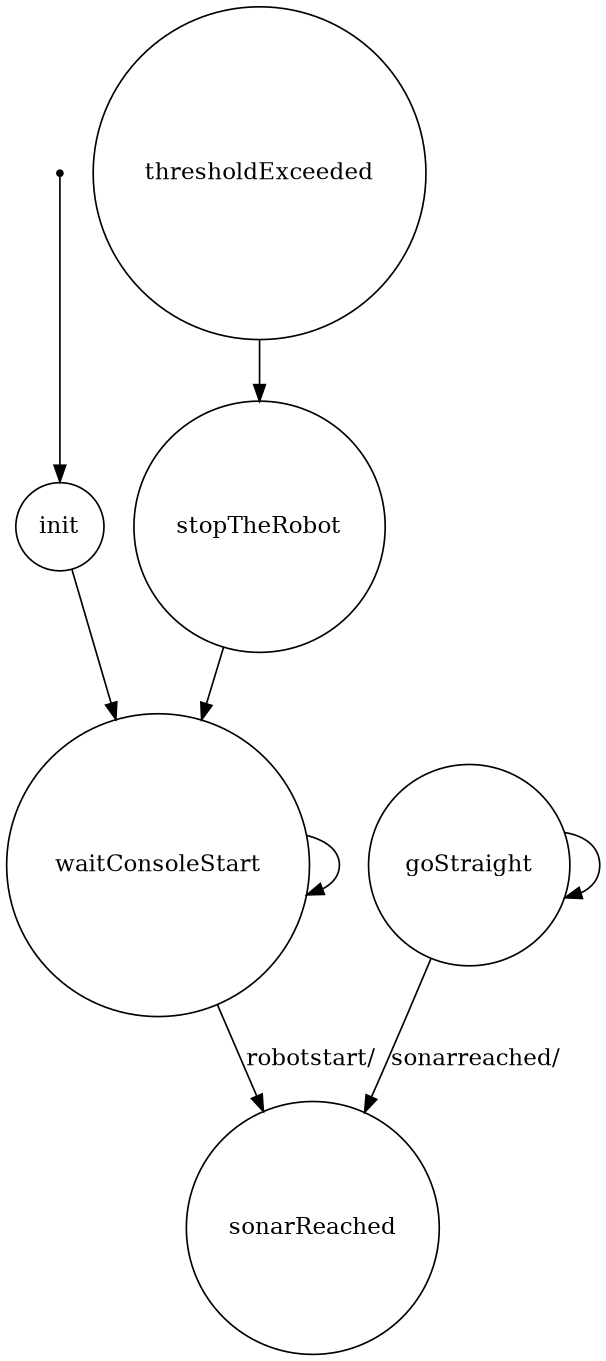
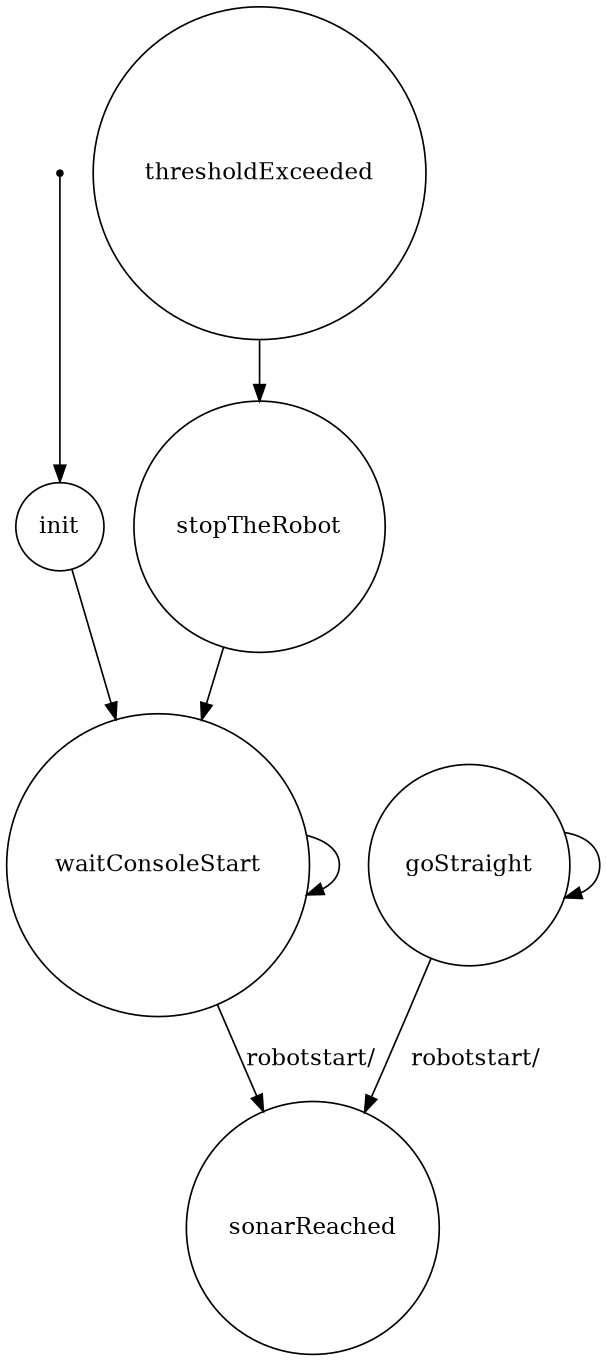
  digraph {
    rankdir=TB
    node [shape=circle]
    iniziale [shape=point]
    init
    waitConsoleStart
    sonarReached
    goStraight
    stopTheRobot
    thresholdExceeded
    iniziale -> init
    init -> waitConsoleStart
    waitConsoleStart -> waitConsoleStart
    waitConsoleStart -> sonarReached [label="robotstart/"]
-   goStraight -> sonarReached [label="sonarreached/"]
+   goStraight -> sonarReached [label="robotstart/"]
    goStraight -> goStraight
    stopTheRobot -> waitConsoleStart
    thresholdExceeded -> stopTheRobot
  }
